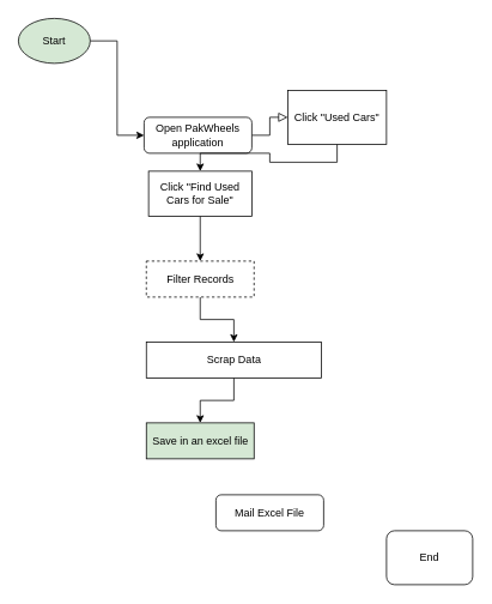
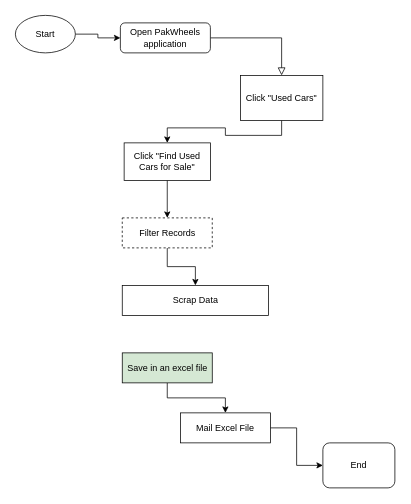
  <mxCell id="0" />
  <mxCell id="1" parent="0" />
  <mxCell id="2" value="" style="rounded=0;html=1;jettySize=auto;orthogonalLoop=1;fontSize=11;endArrow=block;endFill=0;endSize=8;strokeWidth=1;shadow=0;labelBackgroundColor=none;edgeStyle=orthogonalEdgeStyle;" parent="1" source="3" target="5" edge="1"><mxGeometry relative="1" as="geometry" /></mxCell>
- <mxCell id="3" value="Open PakWheels application" style="rounded=1;whiteSpace=wrap;html=1;fontSize=12;glass=0;strokeWidth=1;shadow=0;" parent="1" vertex="1"><mxGeometry x="160" y="130" width="120" height="40" as="geometry" /></mxCell>
+ <mxCell id="3" value="Open PakWheels application" style="rounded=1;whiteSpace=wrap;html=1;fontSize=12;glass=0;strokeWidth=1;shadow=0;" parent="1" vertex="1"><mxGeometry x="160" y="30" width="120" height="40" as="geometry" /></mxCell>
  <mxCell id="4" style="edgeStyle=orthogonalEdgeStyle;rounded=0;orthogonalLoop=1;jettySize=auto;html=1;exitX=0.5;exitY=1;exitDx=0;exitDy=0;entryX=0.5;entryY=0;entryDx=0;entryDy=0;" edge="1" parent="1" source="5" target="7"><mxGeometry relative="1" as="geometry" /></mxCell>
  <mxCell id="5" value="Click &quot;Used Cars&quot;" style="rounded=0;whiteSpace=wrap;html=1;shadow=0;fontFamily=Helvetica;fontSize=12;fontColor=default;align=center;strokeColor=default;strokeWidth=1;fillColor=default;" parent="1" vertex="1"><mxGeometry x="320" y="100" width="110" height="60" as="geometry" /></mxCell>
  <mxCell id="6" style="edgeStyle=orthogonalEdgeStyle;rounded=0;orthogonalLoop=1;jettySize=auto;html=1;entryX=0.5;entryY=0;entryDx=0;entryDy=0;" edge="1" parent="1" source="7" target="13"><mxGeometry relative="1" as="geometry" /></mxCell>
  <mxCell id="7" value="Click &quot;Find Used Cars for Sale&quot;" style="rounded=0;whiteSpace=wrap;html=1;shadow=0;fontFamily=Helvetica;fontSize=12;fontColor=default;align=center;strokeColor=default;strokeWidth=1;fillColor=default;" parent="1" vertex="1"><mxGeometry x="165" y="190" width="115" height="50" as="geometry" /></mxCell>
- <mxCell id="9" value="Mail Excel File" style="rounded=1;whiteSpace=wrap;html=1;fontSize=12;glass=0;strokeWidth=1;shadow=0;" parent="1" vertex="1"><mxGeometry x="240" y="550" width="120" height="40" as="geometry" /></mxCell>
+ <mxCell id="8" style="edgeStyle=orthogonalEdgeStyle;rounded=0;orthogonalLoop=1;jettySize=auto;html=1;exitX=1;exitY=0.5;exitDx=0;exitDy=0;entryX=0;entryY=0.5;entryDx=0;entryDy=0;" edge="1" parent="1" source="9" target="18"><mxGeometry relative="1" as="geometry" /></mxCell>
+ <mxCell id="9" value="Mail Excel File" style="whiteSpace=wrap;html=1;fontSize=12;glass=0;strokeWidth=1;shadow=0;rounded=0;" parent="1" vertex="1"><mxGeometry x="240" y="550" width="120" height="40" as="geometry" /></mxCell>
  <mxCell id="10" style="edgeStyle=orthogonalEdgeStyle;rounded=0;orthogonalLoop=1;jettySize=auto;html=1;entryX=0;entryY=0.5;entryDx=0;entryDy=0;" edge="1" parent="1" source="11" target="3"><mxGeometry relative="1" as="geometry" /></mxCell>
- <mxCell id="11" value="Start" style="ellipse;whiteSpace=wrap;html=1;fillColor=#d5e8d4;" vertex="1" parent="1"><mxGeometry x="20" y="20" width="80" height="50" as="geometry" /></mxCell>
+ <mxCell id="11" value="Start" style="ellipse;whiteSpace=wrap;html=1;" vertex="1" parent="1"><mxGeometry x="20" y="20" width="80" height="50" as="geometry" /></mxCell>
  <mxCell id="12" style="edgeStyle=orthogonalEdgeStyle;rounded=0;orthogonalLoop=1;jettySize=auto;html=1;exitX=0.5;exitY=1;exitDx=0;exitDy=0;entryX=0.5;entryY=0;entryDx=0;entryDy=0;" edge="1" parent="1" source="13" target="15"><mxGeometry relative="1" as="geometry" /></mxCell>
  <mxCell id="13" value="Filter Records" style="rounded=0;whiteSpace=wrap;html=1;dashed=1;" vertex="1" parent="1"><mxGeometry x="162.5" y="290" width="120" height="40" as="geometry" /></mxCell>
- <mxCell id="14" style="edgeStyle=orthogonalEdgeStyle;rounded=0;orthogonalLoop=1;jettySize=auto;html=1;exitX=0.5;exitY=1;exitDx=0;exitDy=0;entryX=0.5;entryY=0;entryDx=0;entryDy=0;" edge="1" parent="1" source="15" target="17"><mxGeometry relative="1" as="geometry" /></mxCell>
  <mxCell id="15" value="Scrap Data" style="rounded=0;whiteSpace=wrap;html=1;" vertex="1" parent="1"><mxGeometry x="162.5" y="380" width="195" height="40" as="geometry" /></mxCell>
+ <mxCell id="16" style="edgeStyle=orthogonalEdgeStyle;rounded=0;orthogonalLoop=1;jettySize=auto;html=1;exitX=0.5;exitY=1;exitDx=0;exitDy=0;entryX=0.5;entryY=0;entryDx=0;entryDy=0;" edge="1" parent="1" source="17" target="9"><mxGeometry relative="1" as="geometry" /></mxCell>
  <mxCell id="17" value="Save in an excel file" style="rounded=0;whiteSpace=wrap;html=1;fillColor=#d5e8d4;" vertex="1" parent="1"><mxGeometry x="162.5" y="470" width="120" height="40" as="geometry" /></mxCell>
  <mxCell id="18" value="End" style="whiteSpace=wrap;html=1;rounded=1;" vertex="1" parent="1"><mxGeometry x="430" y="590" width="96" height="60" as="geometry" /></mxCell>
